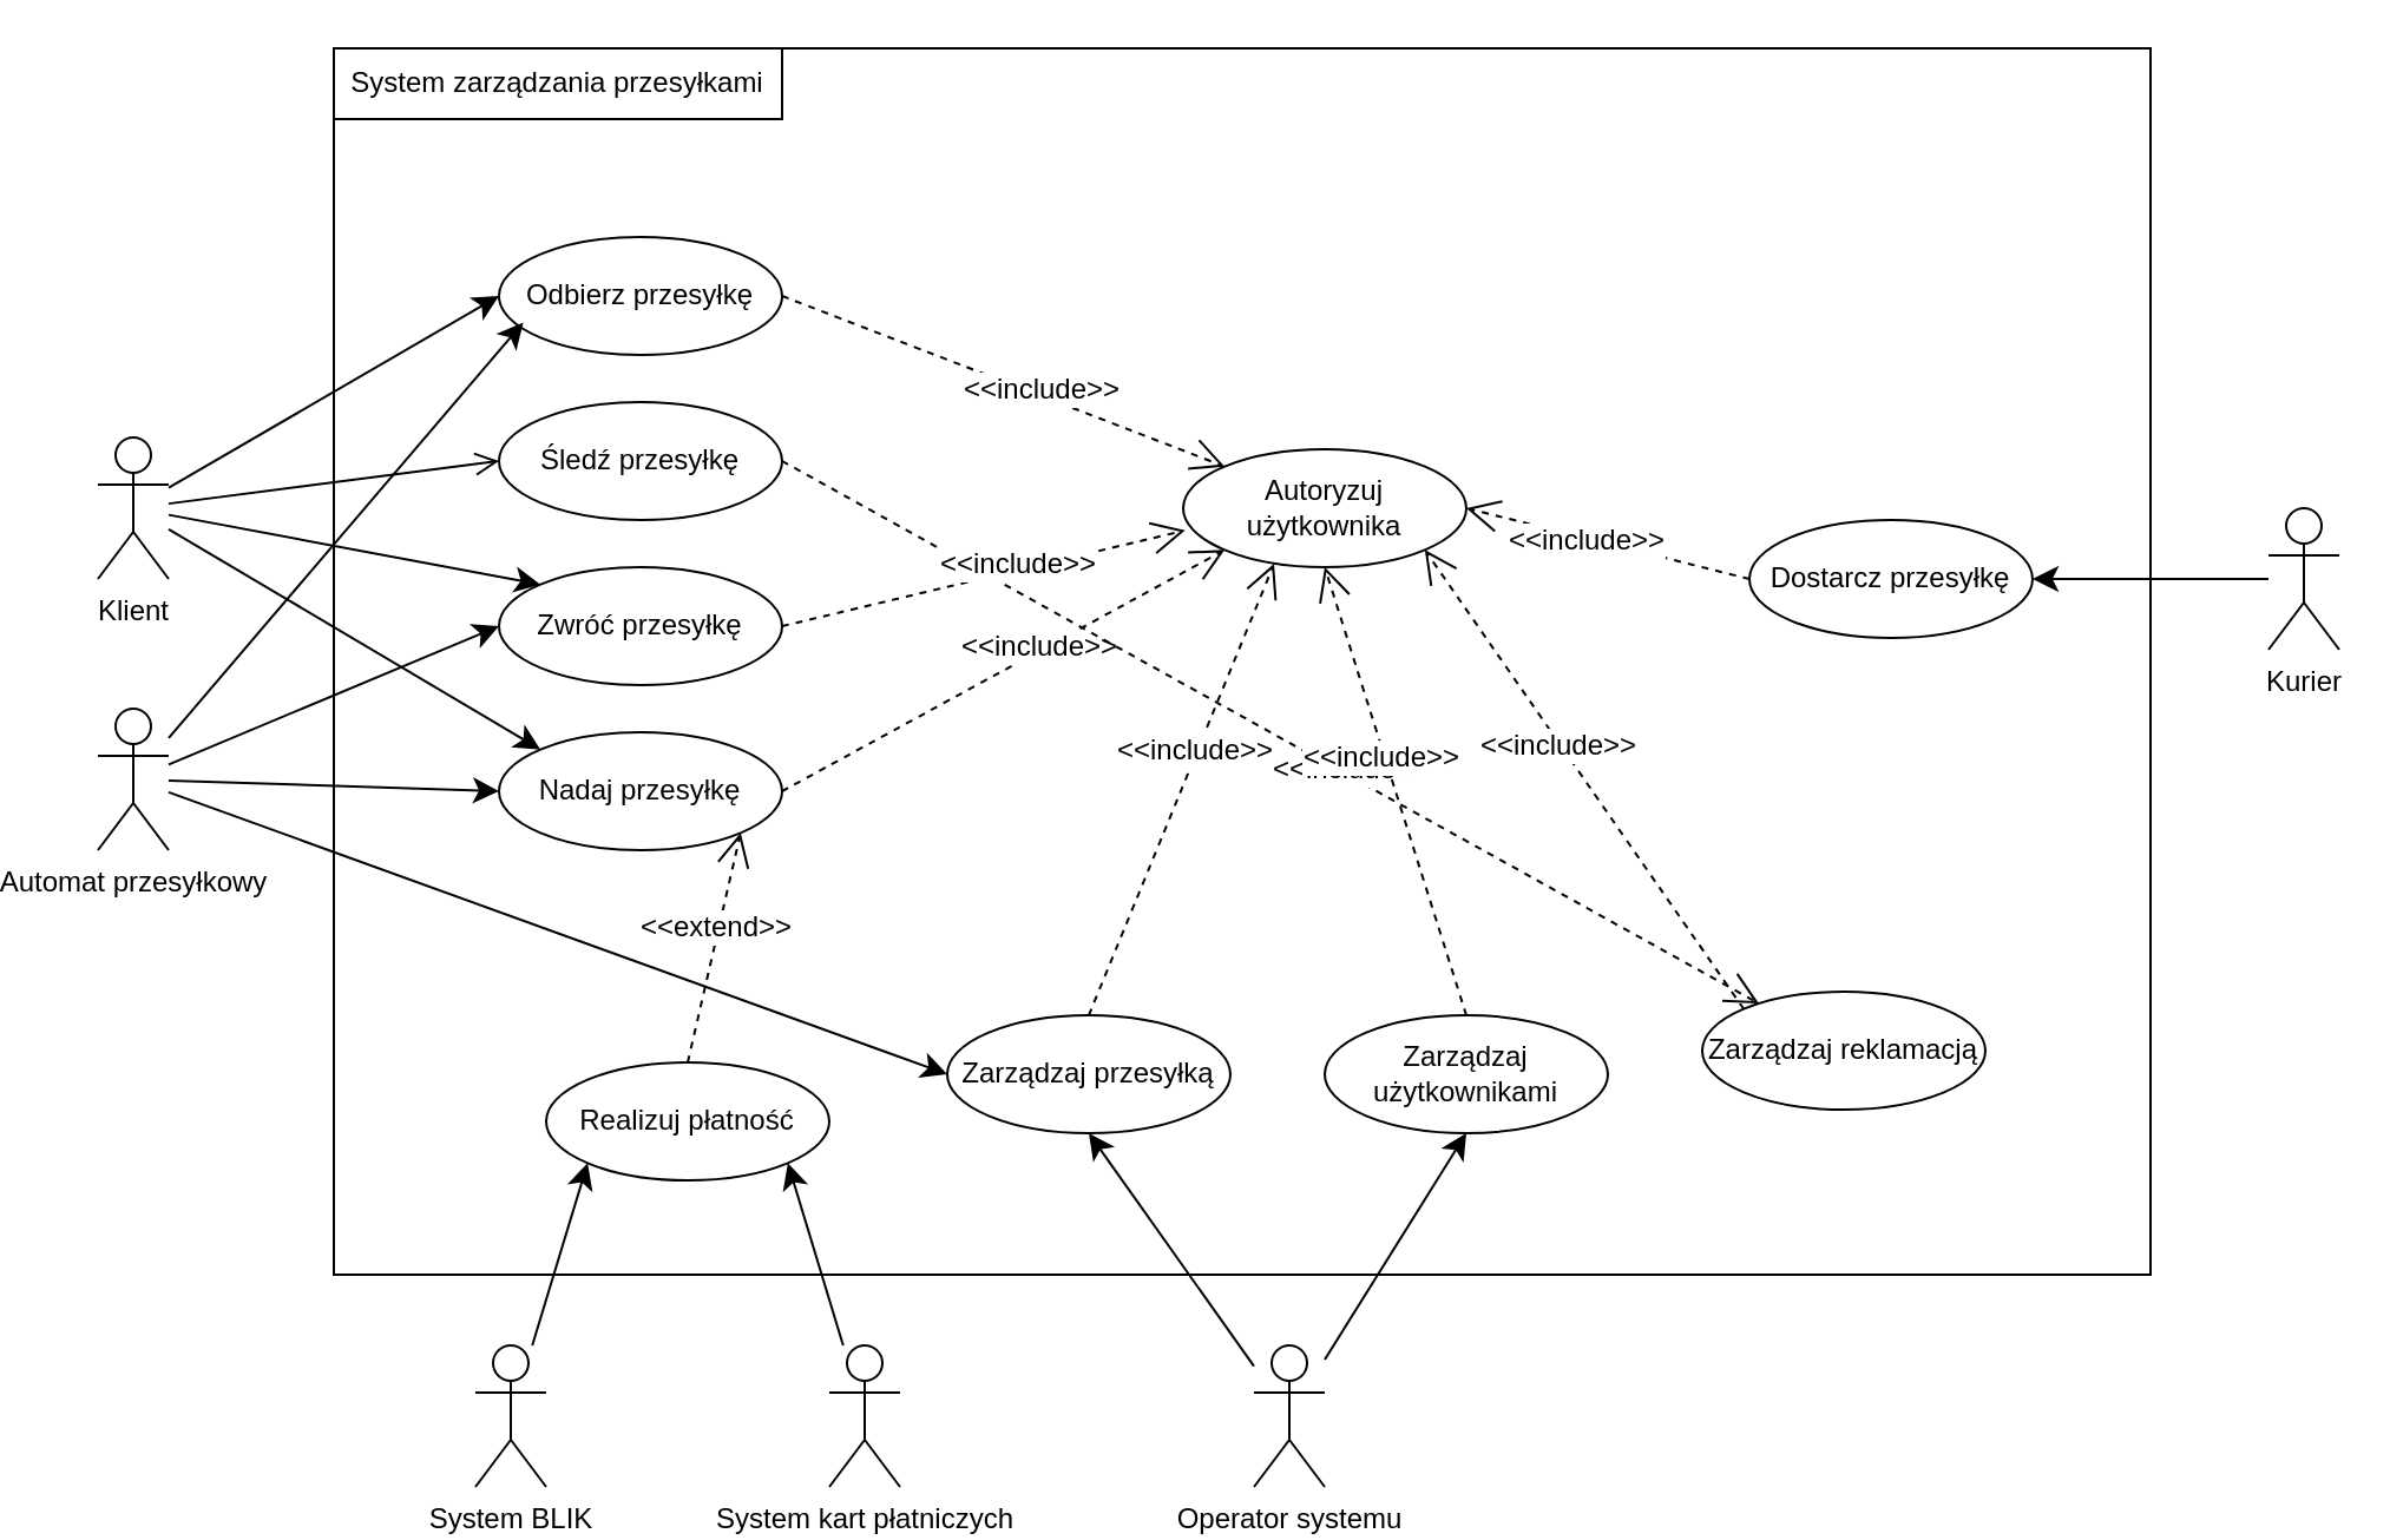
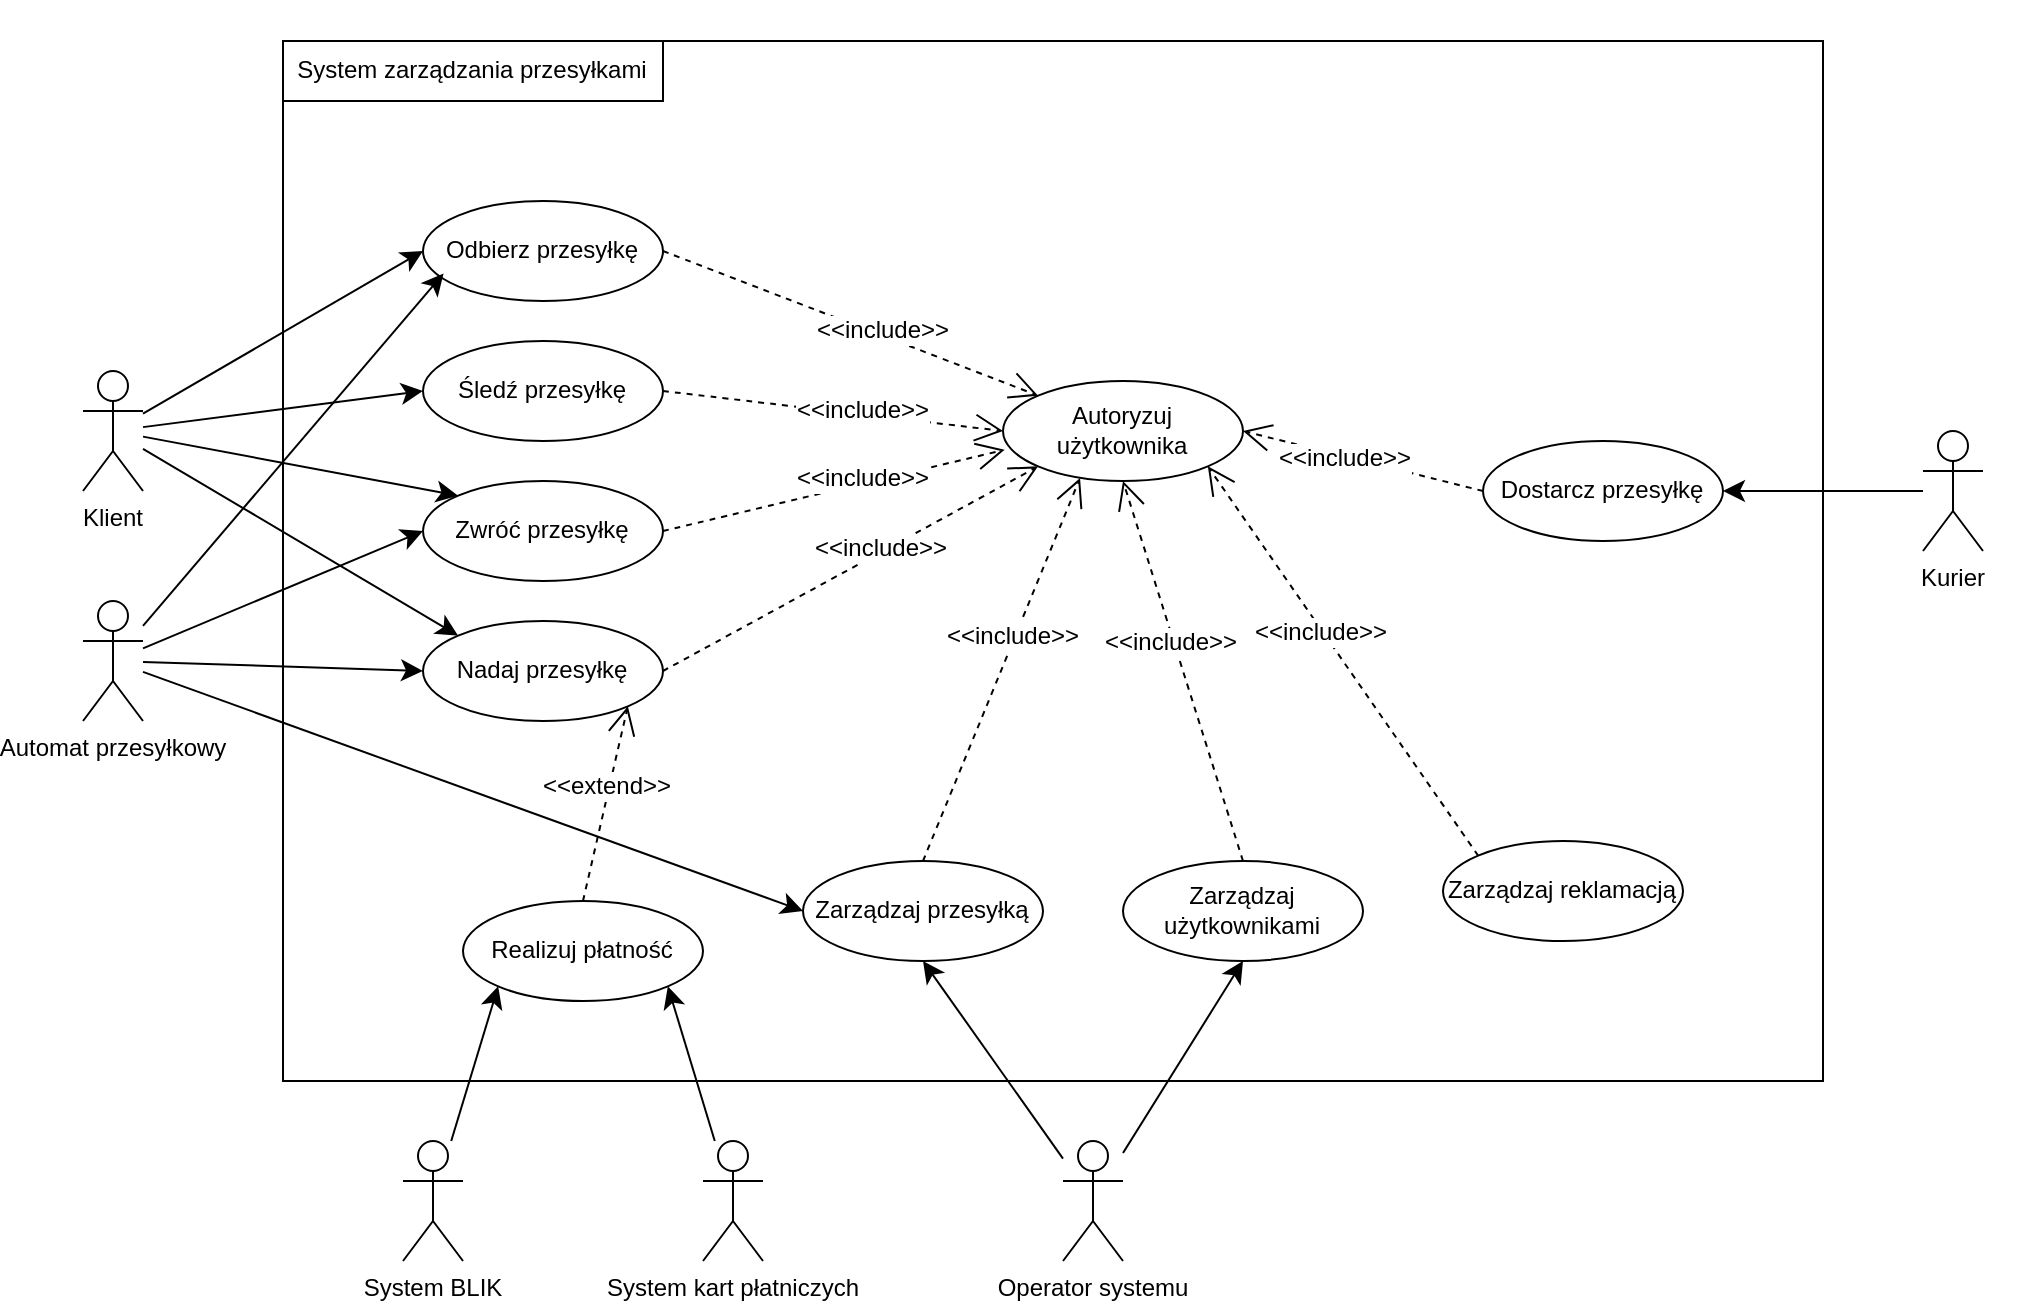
  <mxCell id="0" />
  <mxCell id="1" parent="0" />
  <mxCell id="2" value="" style="html=1;whiteSpace=wrap;" vertex="1" parent="1"><mxGeometry x="120" y="20" width="770" height="520" as="geometry" /></mxCell>
  <mxCell id="3" value="System zarządzania przesyłkami" style="html=1;whiteSpace=wrap;" vertex="1" parent="1"><mxGeometry x="120" y="20" width="190" height="30" as="geometry" /></mxCell>
  <mxCell id="4" value="" style="edgeStyle=none;curved=1;rounded=0;orthogonalLoop=1;jettySize=auto;html=1;fontSize=12;startSize=8;endSize=8;entryX=0;entryY=0.5;entryDx=0;entryDy=0;" edge="1" parent="1" source="8" target="9"><mxGeometry relative="1" as="geometry" /></mxCell>
  <mxCell id="5" style="edgeStyle=none;curved=1;rounded=0;orthogonalLoop=1;jettySize=auto;html=1;entryX=0;entryY=0;entryDx=0;entryDy=0;fontSize=12;startSize=8;endSize=8;" edge="1" parent="1" source="8" target="10"><mxGeometry relative="1" as="geometry" /></mxCell>
- <mxCell id="6" style="edgeStyle=none;curved=1;rounded=0;orthogonalLoop=1;jettySize=auto;html=1;entryX=0;entryY=0.5;entryDx=0;entryDy=0;fontSize=12;startSize=8;endSize=8;endArrow=open;" edge="1" parent="1" source="8" target="11"><mxGeometry relative="1" as="geometry" /></mxCell>
+ <mxCell id="6" style="edgeStyle=none;curved=1;rounded=0;orthogonalLoop=1;jettySize=auto;html=1;entryX=0;entryY=0.5;entryDx=0;entryDy=0;fontSize=12;startSize=8;endSize=8;" edge="1" parent="1" source="8" target="11"><mxGeometry relative="1" as="geometry" /></mxCell>
  <mxCell id="7" style="edgeStyle=none;curved=1;rounded=0;orthogonalLoop=1;jettySize=auto;html=1;entryX=0;entryY=0;entryDx=0;entryDy=0;fontSize=12;startSize=8;endSize=8;" edge="1" parent="1" source="8" target="12"><mxGeometry relative="1" as="geometry" /></mxCell>
  <mxCell id="8" value="Klient" style="shape=umlActor;verticalLabelPosition=bottom;verticalAlign=top;html=1;" vertex="1" parent="1"><mxGeometry x="20" y="185" width="30" height="60" as="geometry" /></mxCell>
  <mxCell id="9" value="Odbierz przesyłkę" style="ellipse;whiteSpace=wrap;html=1;" vertex="1" parent="1"><mxGeometry x="190" y="100" width="120" height="50" as="geometry" /></mxCell>
  <mxCell id="10" value="Nadaj przesyłkę" style="ellipse;whiteSpace=wrap;html=1;" vertex="1" parent="1"><mxGeometry x="190" y="310" width="120" height="50" as="geometry" /></mxCell>
  <mxCell id="11" value="Śledź przesyłkę" style="ellipse;whiteSpace=wrap;html=1;" vertex="1" parent="1"><mxGeometry x="190" y="170" width="120" height="50" as="geometry" /></mxCell>
  <mxCell id="12" value="Zwróć przesyłkę" style="ellipse;whiteSpace=wrap;html=1;" vertex="1" parent="1"><mxGeometry x="190" y="240" width="120" height="50" as="geometry" /></mxCell>
  <mxCell id="13" value="Autoryzuj użytkownika" style="ellipse;whiteSpace=wrap;html=1;" vertex="1" parent="1"><mxGeometry x="480" y="190" width="120" height="50" as="geometry" /></mxCell>
  <mxCell id="14" value="Dostarcz p&lt;span style=&quot;color: rgba(0, 0, 0, 0); font-family: monospace; font-size: 0px; text-align: start; text-wrap-mode: nowrap;&quot;&gt;%3CmxGraphModel%3E%3Croot%3E%3CmxCell%20id%3D%220%22%2F%3E%3CmxCell%20id%3D%221%22%20parent%3D%220%22%2F%3E%3CmxCell%20id%3D%222%22%20value%3D%22Zwr%C3%B3%C4%87%20przesy%C5%82k%C4%99%22%20style%3D%22ellipse%3BwhiteSpace%3Dwrap%3Bhtml%3D1%3B%22%20vertex%3D%221%22%20parent%3D%221%22%3E%3CmxGeometry%20x%3D%22300%22%20y%3D%22490%22%20width%3D%22120%22%20height%3D%2250%22%20as%3D%22geometry%22%2F%3E%3C%2FmxCell%3E%3C%2Froot%3E%3C%2FmxGraphModel%3E&lt;/span&gt;rze&lt;span style=&quot;color: rgba(0, 0, 0, 0); font-family: monospace; font-size: 0px; text-align: start; text-wrap-mode: nowrap;&quot;&gt;%3CmxGraphModel%3E%3Croot%3E%3CmxCell%20id%3D%220%22%2F%3E%3CmxCell%20id%3D%221%22%20parent%3D%220%22%2F%3E%3CmxCell%20id%3D%222%22%20value%3D%22Zwr%C3%B3%C4%87%20przesy%C5%82k%C4%99%22%20style%3D%22ellipse%3BwhiteSpace%3Dwrap%3Bhtml%3D1%3B%22%20vertex%3D%221%22%20parent%3D%221%22%3E%3CmxGeometry%20x%3D%22300%22%20y%3D%22490%22%20width%3D%22120%22%20height%3D%2250%22%20as%3D%22geometry%22%2F%3E%3C%2FmxCell%3E%3C%2Froot%3E%3C%2FmxGraphModel%3E&lt;/span&gt;syłkę" style="ellipse;whiteSpace=wrap;html=1;" vertex="1" parent="1"><mxGeometry x="720" y="220" width="120" height="50" as="geometry" /></mxCell>
  <mxCell id="15" value="Realizuj płatność" style="ellipse;whiteSpace=wrap;html=1;" vertex="1" parent="1"><mxGeometry x="210" y="450" width="120" height="50" as="geometry" /></mxCell>
  <mxCell id="16" value="Zarządzaj przesyłką" style="ellipse;whiteSpace=wrap;html=1;" vertex="1" parent="1"><mxGeometry x="380" y="430" width="120" height="50" as="geometry" /></mxCell>
  <mxCell id="17" value="Zarządzaj reklamacją" style="ellipse;whiteSpace=wrap;html=1;" vertex="1" parent="1"><mxGeometry x="700" y="420" width="120" height="50" as="geometry" /></mxCell>
  <mxCell id="18" value="Zarządzaj użytkownikami" style="ellipse;whiteSpace=wrap;html=1;" vertex="1" parent="1"><mxGeometry x="540" y="430" width="120" height="50" as="geometry" /></mxCell>
  <mxCell id="19" style="edgeStyle=none;curved=1;rounded=0;orthogonalLoop=1;jettySize=auto;html=1;entryX=1;entryY=0.5;entryDx=0;entryDy=0;fontSize=12;startSize=8;endSize=8;" edge="1" parent="1" source="20" target="14"><mxGeometry relative="1" as="geometry" /></mxCell>
  <mxCell id="20" value="Kurier" style="shape=umlActor;verticalLabelPosition=bottom;verticalAlign=top;html=1;" vertex="1" parent="1"><mxGeometry x="940" y="215" width="30" height="60" as="geometry" /></mxCell>
  <mxCell id="21" style="edgeStyle=none;curved=1;rounded=0;orthogonalLoop=1;jettySize=auto;html=1;entryX=0.5;entryY=1;entryDx=0;entryDy=0;fontSize=12;startSize=8;endSize=8;" edge="1" parent="1" source="23" target="18"><mxGeometry relative="1" as="geometry" /></mxCell>
  <mxCell id="22" style="edgeStyle=none;curved=1;rounded=0;orthogonalLoop=1;jettySize=auto;html=1;entryX=0.5;entryY=1;entryDx=0;entryDy=0;fontSize=12;startSize=8;endSize=8;" edge="1" parent="1" source="23" target="16"><mxGeometry relative="1" as="geometry" /></mxCell>
  <mxCell id="23" value="Operator systemu" style="shape=umlActor;verticalLabelPosition=bottom;verticalAlign=top;html=1;" vertex="1" parent="1"><mxGeometry x="510" y="570" width="30" height="60" as="geometry" /></mxCell>
  <mxCell id="24" style="edgeStyle=none;curved=1;rounded=0;orthogonalLoop=1;jettySize=auto;html=1;entryX=0;entryY=0.5;entryDx=0;entryDy=0;fontSize=12;startSize=8;endSize=8;" edge="1" parent="1" source="28" target="10"><mxGeometry relative="1" as="geometry" /></mxCell>
  <mxCell id="25" style="edgeStyle=none;curved=1;rounded=0;orthogonalLoop=1;jettySize=auto;html=1;entryX=0.086;entryY=0.724;entryDx=0;entryDy=0;fontSize=12;startSize=8;endSize=8;entryPerimeter=0;" edge="1" parent="1" source="28" target="9"><mxGeometry relative="1" as="geometry" /></mxCell>
  <mxCell id="26" style="edgeStyle=none;curved=1;rounded=0;orthogonalLoop=1;jettySize=auto;html=1;entryX=0;entryY=0.5;entryDx=0;entryDy=0;fontSize=12;startSize=8;endSize=8;" edge="1" parent="1" source="28" target="16"><mxGeometry relative="1" as="geometry" /></mxCell>
  <mxCell id="27" style="edgeStyle=none;curved=1;rounded=0;orthogonalLoop=1;jettySize=auto;html=1;entryX=0;entryY=0.5;entryDx=0;entryDy=0;fontSize=12;startSize=8;endSize=8;" edge="1" parent="1" source="28" target="12"><mxGeometry relative="1" as="geometry" /></mxCell>
  <mxCell id="28" value="Automat przesyłkowy" style="shape=umlActor;verticalLabelPosition=bottom;verticalAlign=top;html=1;" vertex="1" parent="1"><mxGeometry x="20" y="300" width="30" height="60" as="geometry" /></mxCell>
  <mxCell id="29" style="edgeStyle=none;curved=1;rounded=0;orthogonalLoop=1;jettySize=auto;html=1;entryX=0;entryY=1;entryDx=0;entryDy=0;fontSize=12;startSize=8;endSize=8;" edge="1" parent="1" source="30" target="15"><mxGeometry relative="1" as="geometry" /></mxCell>
  <mxCell id="30" value="System BLIK" style="shape=umlActor;verticalLabelPosition=bottom;verticalAlign=top;html=1;" vertex="1" parent="1"><mxGeometry x="180" y="570" width="30" height="60" as="geometry" /></mxCell>
  <mxCell id="31" style="edgeStyle=none;curved=1;rounded=0;orthogonalLoop=1;jettySize=auto;html=1;entryX=1;entryY=1;entryDx=0;entryDy=0;fontSize=12;startSize=8;endSize=8;" edge="1" parent="1" source="32" target="15"><mxGeometry relative="1" as="geometry" /></mxCell>
  <mxCell id="32" value="System kart płatniczych" style="shape=umlActor;verticalLabelPosition=bottom;verticalAlign=top;html=1;" vertex="1" parent="1"><mxGeometry x="330" y="570" width="30" height="60" as="geometry" /></mxCell>
  <mxCell id="33" value="&amp;lt;&amp;lt;include&amp;gt;&amp;gt;" style="endArrow=open;endSize=12;dashed=1;html=1;rounded=0;fontSize=12;curved=1;entryX=0;entryY=0;entryDx=0;entryDy=0;exitX=1;exitY=0.5;exitDx=0;exitDy=0;" edge="1" parent="1" source="9" target="13"><mxGeometry x="0.157" y="2" width="160" relative="1" as="geometry"><mxPoint x="440" y="260" as="sourcePoint" /><mxPoint x="600" y="260" as="targetPoint" /><mxPoint x="1" as="offset" /></mxGeometry></mxCell>
  <mxCell id="34" value="&amp;lt;&amp;lt;include&amp;gt;&amp;gt;" style="endArrow=open;endSize=12;dashed=1;html=1;rounded=0;fontSize=12;curved=1;exitX=1;exitY=0.5;exitDx=0;exitDy=0;entryX=0;entryY=1;entryDx=0;entryDy=0;" edge="1" parent="1" source="10" target="13"><mxGeometry x="0.157" y="2" width="160" relative="1" as="geometry"><mxPoint x="360" y="125" as="sourcePoint" /><mxPoint x="480" y="270" as="targetPoint" /><mxPoint x="1" as="offset" /></mxGeometry></mxCell>
- <mxCell id="35" value="&amp;lt;&amp;lt;include&amp;gt;&amp;gt;" style="endArrow=open;endSize=12;dashed=1;html=1;rounded=0;fontSize=12;curved=1;exitX=1;exitY=0.5;exitDx=0;exitDy=0;" edge="1" parent="1" source="11" target="17"><mxGeometry x="0.157" y="2" width="160" relative="1" as="geometry"><mxPoint x="360" y="185" as="sourcePoint" /><mxPoint x="490" y="175" as="targetPoint" /><mxPoint x="1" as="offset" /></mxGeometry></mxCell>
+ <mxCell id="35" value="&amp;lt;&amp;lt;include&amp;gt;&amp;gt;" style="endArrow=open;endSize=12;dashed=1;html=1;rounded=0;fontSize=12;curved=1;exitX=1;exitY=0.5;exitDx=0;exitDy=0;entryX=0;entryY=0.5;entryDx=0;entryDy=0;" edge="1" parent="1" source="11" target="13"><mxGeometry x="0.157" y="2" width="160" relative="1" as="geometry"><mxPoint x="360" y="185" as="sourcePoint" /><mxPoint x="490" y="175" as="targetPoint" /><mxPoint x="1" as="offset" /></mxGeometry></mxCell>
  <mxCell id="36" value="&amp;lt;&amp;lt;include&amp;gt;&amp;gt;" style="endArrow=open;endSize=12;dashed=1;html=1;rounded=0;fontSize=12;curved=1;entryX=0.007;entryY=0.688;entryDx=0;entryDy=0;exitX=1;exitY=0.5;exitDx=0;exitDy=0;entryPerimeter=0;" edge="1" parent="1" source="12" target="13"><mxGeometry x="0.157" y="2" width="160" relative="1" as="geometry"><mxPoint x="360" y="125" as="sourcePoint" /><mxPoint x="470" y="295" as="targetPoint" /><mxPoint x="1" as="offset" /></mxGeometry></mxCell>
  <mxCell id="37" value="&amp;lt;&amp;lt;include&amp;gt;&amp;gt;" style="endArrow=open;endSize=12;dashed=1;html=1;rounded=0;fontSize=12;curved=1;entryX=0.5;entryY=1;entryDx=0;entryDy=0;exitX=0.5;exitY=0;exitDx=0;exitDy=0;" edge="1" parent="1" source="18" target="13"><mxGeometry x="0.157" y="2" width="160" relative="1" as="geometry"><mxPoint x="360" y="125" as="sourcePoint" /><mxPoint x="470" y="295" as="targetPoint" /><mxPoint x="1" as="offset" /></mxGeometry></mxCell>
  <mxCell id="38" value="&amp;lt;&amp;lt;include&amp;gt;&amp;gt;" style="endArrow=open;endSize=12;dashed=1;html=1;rounded=0;fontSize=12;curved=1;entryX=1;entryY=0.5;entryDx=0;entryDy=0;exitX=0;exitY=0.5;exitDx=0;exitDy=0;" edge="1" parent="1" source="14" target="13"><mxGeometry x="0.157" y="2" width="160" relative="1" as="geometry"><mxPoint x="360" y="305" as="sourcePoint" /><mxPoint x="557" y="193" as="targetPoint" /><mxPoint x="1" as="offset" /></mxGeometry></mxCell>
  <mxCell id="39" value="&amp;lt;&amp;lt;extend&amp;gt;&amp;gt;" style="endArrow=open;endSize=12;dashed=1;html=1;rounded=0;fontSize=12;curved=1;exitX=0.5;exitY=0;exitDx=0;exitDy=0;entryX=1;entryY=1;entryDx=0;entryDy=0;" edge="1" parent="1" source="15" target="10"><mxGeometry x="0.157" y="2" width="160" relative="1" as="geometry"><mxPoint x="360" y="305" as="sourcePoint" /><mxPoint x="557" y="193" as="targetPoint" /><mxPoint x="1" as="offset" /></mxGeometry></mxCell>
  <mxCell id="40" value="&amp;lt;&amp;lt;include&amp;gt;&amp;gt;" style="endArrow=open;endSize=12;dashed=1;html=1;rounded=0;fontSize=12;curved=1;exitX=0.5;exitY=0;exitDx=0;exitDy=0;entryX=0.321;entryY=0.971;entryDx=0;entryDy=0;entryPerimeter=0;" edge="1" parent="1" source="16" target="13"><mxGeometry x="0.157" y="2" width="160" relative="1" as="geometry"><mxPoint x="830" y="120" as="sourcePoint" /><mxPoint x="643" y="157" as="targetPoint" /><mxPoint x="1" as="offset" /></mxGeometry></mxCell>
  <mxCell id="41" value="&amp;lt;&amp;lt;include&amp;gt;&amp;gt;" style="endArrow=open;endSize=12;dashed=1;html=1;rounded=0;fontSize=12;curved=1;entryX=1;entryY=1;entryDx=0;entryDy=0;exitX=0;exitY=0;exitDx=0;exitDy=0;" edge="1" parent="1" source="17" target="13"><mxGeometry x="0.157" y="2" width="160" relative="1" as="geometry"><mxPoint x="900" y="350" as="sourcePoint" /><mxPoint x="600" y="200" as="targetPoint" /><mxPoint x="1" as="offset" /></mxGeometry></mxCell>
